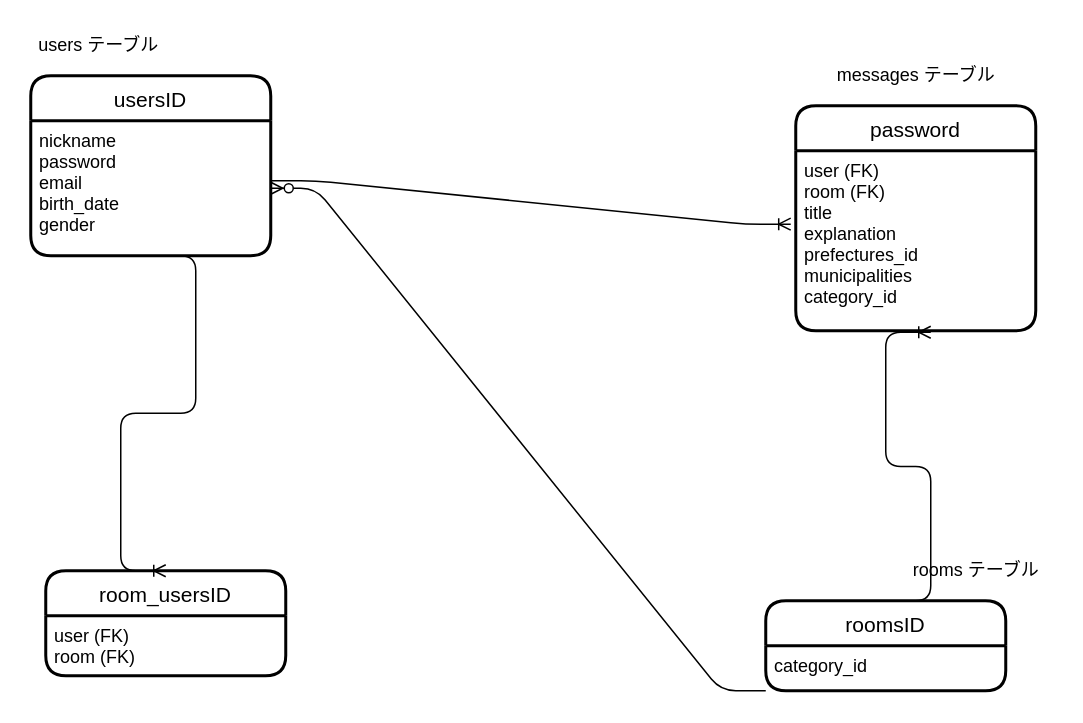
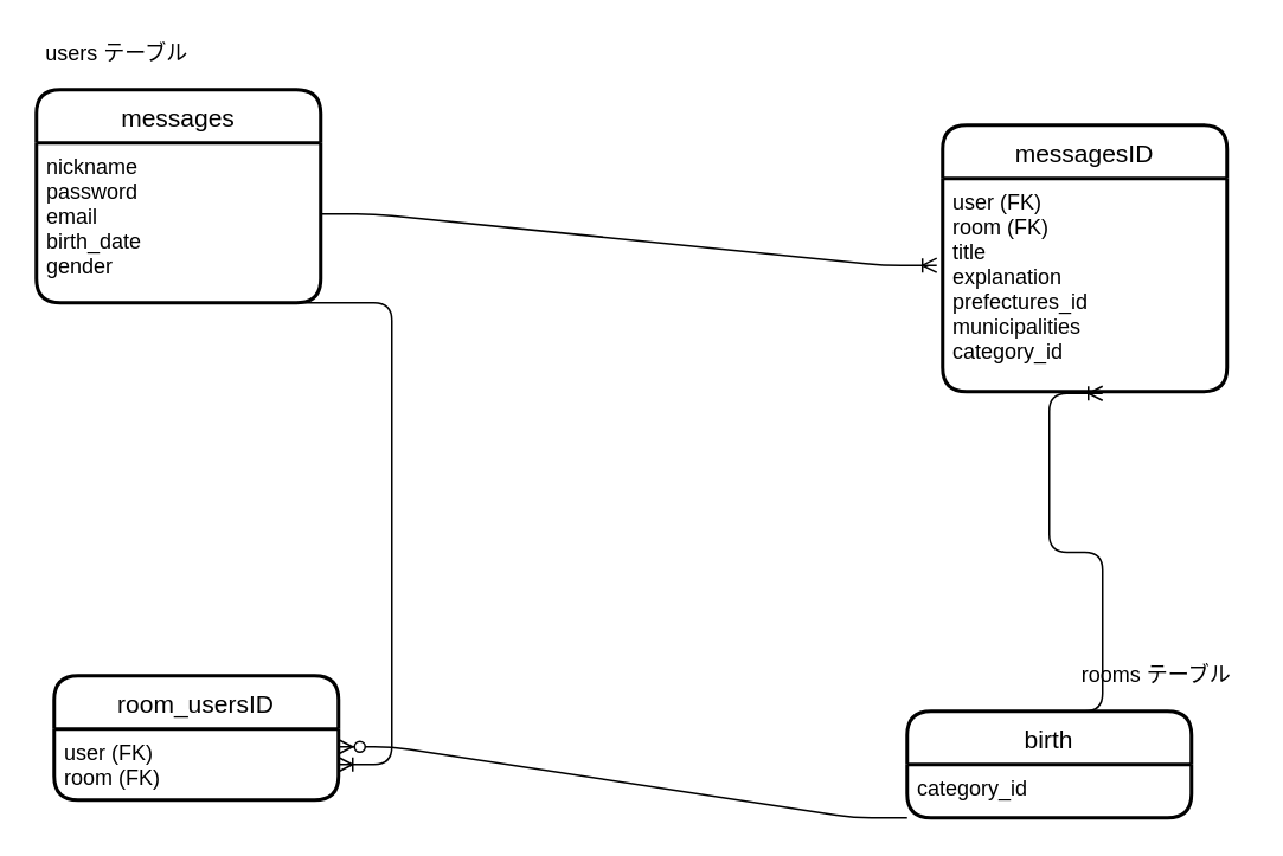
  <mxCell id="0" />
  <mxCell id="1" parent="0" />
- <mxCell id="2" value="usersID" style="swimlane;childLayout=stackLayout;horizontal=1;startSize=30;horizontalStack=0;rounded=1;fontSize=14;fontStyle=0;strokeWidth=2;resizeParent=0;resizeLast=1;shadow=0;dashed=0;align=center;" vertex="1" parent="1"><mxGeometry x="20" y="50" width="160" height="120" as="geometry" /></mxCell>
+ <mxCell id="2" value="messages" style="swimlane;childLayout=stackLayout;horizontal=1;startSize=30;horizontalStack=0;rounded=1;fontSize=14;fontStyle=0;strokeWidth=2;resizeParent=0;resizeLast=1;shadow=0;dashed=0;align=center;" vertex="1" parent="1"><mxGeometry x="20" y="50" width="160" height="120" as="geometry" /></mxCell>
  <mxCell id="3" value="nickname&#10;password&#10;email&#10;birth_date&#10;gender" style="align=left;strokeColor=none;fillColor=none;spacingLeft=4;fontSize=12;verticalAlign=top;resizable=0;rotatable=0;part=1;" vertex="1" parent="2"><mxGeometry y="30" width="160" height="90" as="geometry" /></mxCell>
- <mxCell id="4" value="password" style="swimlane;childLayout=stackLayout;horizontal=1;startSize=30;horizontalStack=0;rounded=1;fontSize=14;fontStyle=0;strokeWidth=2;resizeParent=0;resizeLast=1;shadow=0;dashed=0;align=center;" vertex="1" parent="1"><mxGeometry x="530" y="70" width="160" height="150" as="geometry" /></mxCell>
+ <mxCell id="4" value="messagesID" style="swimlane;childLayout=stackLayout;horizontal=1;startSize=30;horizontalStack=0;rounded=1;fontSize=14;fontStyle=0;strokeWidth=2;resizeParent=0;resizeLast=1;shadow=0;dashed=0;align=center;" vertex="1" parent="1"><mxGeometry x="530" y="70" width="160" height="150" as="geometry" /></mxCell>
  <mxCell id="5" value="user (FK)&#10;room (FK)&#10;title&#10;explanation&#10;prefectures_id&#10;municipalities&#10;category_id" style="align=left;strokeColor=none;fillColor=none;spacingLeft=4;fontSize=12;verticalAlign=top;resizable=0;rotatable=0;part=1;" vertex="1" parent="4"><mxGeometry y="30" width="160" height="120" as="geometry" /></mxCell>
- <mxCell id="6" value="roomsID" style="swimlane;childLayout=stackLayout;horizontal=1;startSize=30;horizontalStack=0;rounded=1;fontSize=14;fontStyle=0;strokeWidth=2;resizeParent=0;resizeLast=1;shadow=0;dashed=0;align=center;" vertex="1" parent="1"><mxGeometry x="510" y="400" width="160" height="60" as="geometry" /></mxCell>
+ <mxCell id="6" value="birth" style="swimlane;childLayout=stackLayout;horizontal=1;startSize=30;horizontalStack=0;rounded=1;fontSize=14;fontStyle=0;strokeWidth=2;resizeParent=0;resizeLast=1;shadow=0;dashed=0;align=center;" vertex="1" parent="1"><mxGeometry x="510" y="400" width="160" height="60" as="geometry" /></mxCell>
  <mxCell id="7" value="category_id" style="align=left;strokeColor=none;fillColor=none;spacingLeft=4;fontSize=12;verticalAlign=top;resizable=0;rotatable=0;part=1;" vertex="1" parent="6"><mxGeometry y="30" width="160" height="30" as="geometry" /></mxCell>
  <mxCell id="8" value="room_usersID" style="swimlane;childLayout=stackLayout;horizontal=1;startSize=30;horizontalStack=0;rounded=1;fontSize=14;fontStyle=0;strokeWidth=2;resizeParent=0;resizeLast=1;shadow=0;dashed=0;align=center;" vertex="1" parent="1"><mxGeometry x="30" y="380" width="160" height="70" as="geometry" /></mxCell>
  <mxCell id="9" value="user (FK)&#10;room (FK)" style="align=left;strokeColor=none;fillColor=none;spacingLeft=4;fontSize=12;verticalAlign=top;resizable=0;rotatable=0;part=1;" vertex="1" parent="8"><mxGeometry y="30" width="160" height="40" as="geometry" /></mxCell>
  <mxCell id="10" value="" style="edgeStyle=entityRelationEdgeStyle;fontSize=12;html=1;endArrow=ERoneToMany;entryX=-0.021;entryY=0.408;entryDx=0;entryDy=0;entryPerimeter=0;" edge="1" parent="1" target="5"><mxGeometry width="100" height="100" relative="1" as="geometry"><mxPoint x="180" y="120" as="sourcePoint" /><mxPoint x="280" y="20" as="targetPoint" /></mxGeometry></mxCell>
  <mxCell id="11" value="" style="edgeStyle=entityRelationEdgeStyle;fontSize=12;html=1;endArrow=ERoneToMany;exitX=0.5;exitY=0;exitDx=0;exitDy=0;" edge="1" parent="1" source="6"><mxGeometry width="100" height="100" relative="1" as="geometry"><mxPoint x="590" y="390" as="sourcePoint" /><mxPoint x="620" y="221" as="targetPoint" /></mxGeometry></mxCell>
- <mxCell id="12" value="" style="edgeStyle=entityRelationEdgeStyle;fontSize=12;html=1;endArrow=ERzeroToMany;endFill=1;exitX=0;exitY=1;exitDx=0;exitDy=0;" edge="1" parent="1" source="7" target="3"><mxGeometry width="100" height="100" relative="1" as="geometry"><mxPoint x="500" y="450" as="sourcePoint" /><mxPoint x="430" y="310" as="targetPoint" /></mxGeometry></mxCell>
- <mxCell id="13" value="" style="edgeStyle=entityRelationEdgeStyle;fontSize=12;html=1;endArrow=ERoneToMany;entryX=0.5;entryY=0;entryDx=0;entryDy=0;entryPerimeter=0;exitX=0.5;exitY=1;exitDx=0;exitDy=0;" edge="1" parent="1" source="3" target="8"><mxGeometry width="100" height="100" relative="1" as="geometry"><mxPoint x="100" y="180" as="sourcePoint" /><mxPoint x="430" y="310" as="targetPoint" /></mxGeometry></mxCell>
+ <mxCell id="12" value="" style="edgeStyle=entityRelationEdgeStyle;fontSize=12;html=1;endArrow=ERzeroToMany;endFill=1;entryX=1;entryY=0.25;entryDx=0;entryDy=0;exitX=0;exitY=1;exitDx=0;exitDy=0;" edge="1" parent="1" source="7" target="9"><mxGeometry width="100" height="100" relative="1" as="geometry"><mxPoint x="500" y="450" as="sourcePoint" /><mxPoint x="430" y="310" as="targetPoint" /></mxGeometry></mxCell>
+ <mxCell id="13" value="" style="edgeStyle=entityRelationEdgeStyle;fontSize=12;html=1;endArrow=ERoneToMany;exitX=0.5;exitY=1;exitDx=0;exitDy=0;" edge="1" parent="1" source="3" target="9"><mxGeometry width="100" height="100" relative="1" as="geometry"><mxPoint x="100" y="180" as="sourcePoint" /><mxPoint x="430" y="310" as="targetPoint" /></mxGeometry></mxCell>
  <mxCell id="14" value="users テーブル" style="text;html=1;align=center;verticalAlign=middle;resizable=0;points=[];autosize=1;strokeColor=none;" vertex="1" parent="1"><mxGeometry x="20" y="20" width="90" height="20" as="geometry" /></mxCell>
- <mxCell id="15" value="messages テーブル" style="text;html=1;align=center;verticalAlign=middle;resizable=0;points=[];autosize=1;strokeColor=none;" vertex="1" parent="1"><mxGeometry x="550" y="40" width="120" height="20" as="geometry" /></mxCell>
  <mxCell id="16" value="rooms テーブル" style="text;html=1;align=center;verticalAlign=middle;resizable=0;points=[];autosize=1;strokeColor=none;" vertex="1" parent="1"><mxGeometry x="600" y="370" width="100" height="20" as="geometry" /></mxCell>
